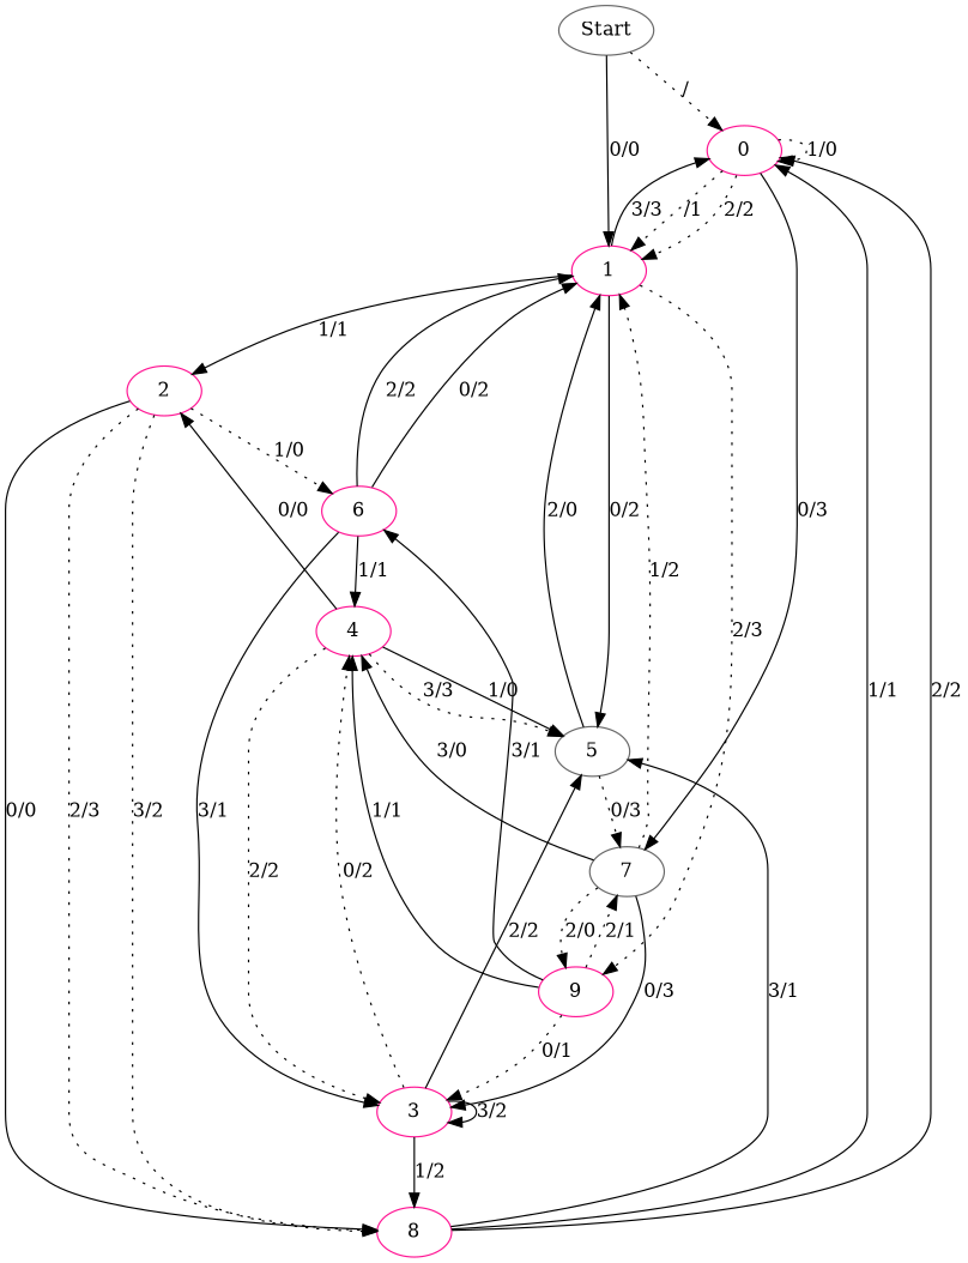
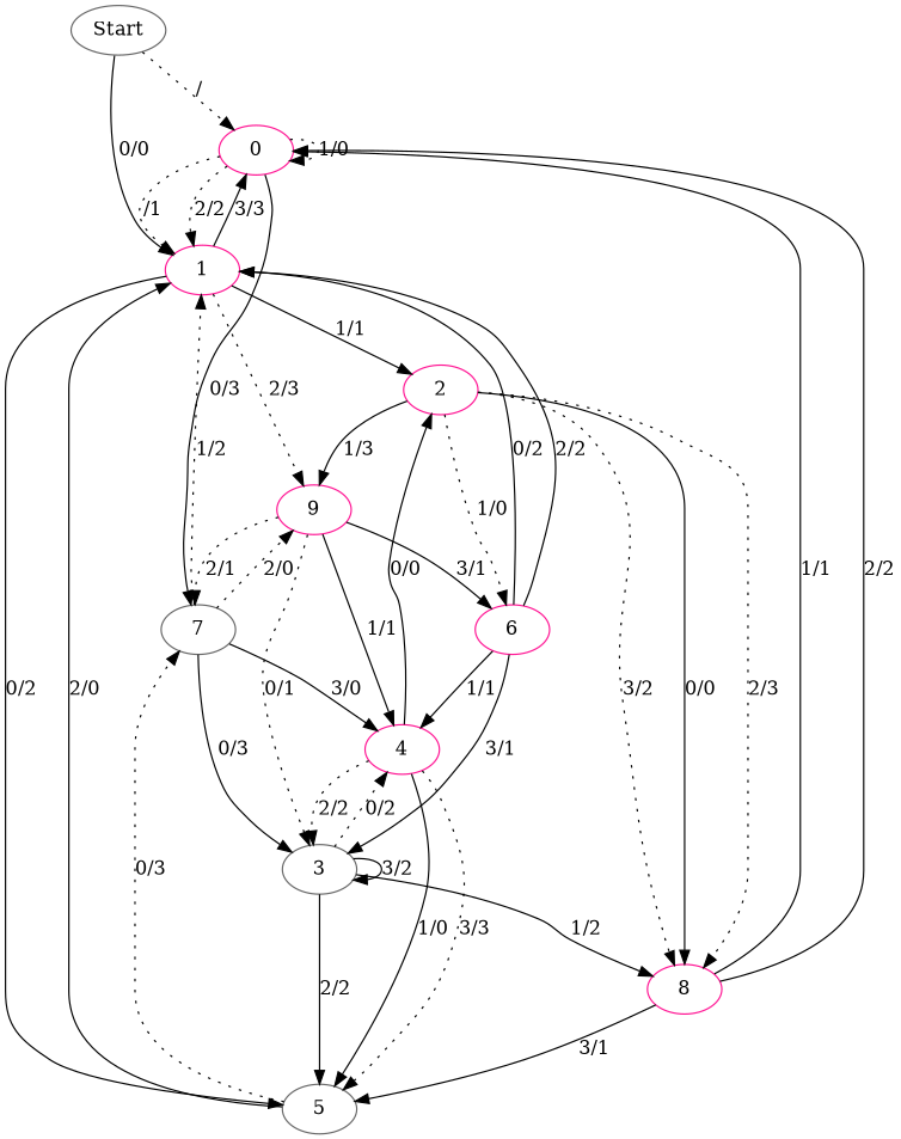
  digraph {
    node [color=deeppink]
    edge [style=solid]
    Start [color=gray40]
    0
    1
    7 [color=gray40]
    9
    5 [color=gray40]
    2
-   3
+   3 [color=gray40]
    4
    6
    8
    Start -> 0 [label="/" style=dotted]
    Start -> 1 [label="0/0"]
    0 -> 0 [label="1/0" style=dotted]
    0 -> 1 [label="/1" style=dotted]
    0 -> 1 [label="2/2" style=dotted]
    0 -> 7 [label="0/3"]
    1 -> 0 [label="3/3"]
    1 -> 9 [label="2/3" style=dotted]
    1 -> 5 [label="0/2"]
    1 -> 2 [label="1/1"]
    7 -> 1 [label="1/2" style=dotted]
    7 -> 9 [label="2/0" style=dotted]
    7 -> 3 [label="0/3"]
    7 -> 4 [label="3/0"]
    9 -> 7 [label="2/1" style=dotted]
    9 -> 3 [label="0/1" style=dotted]
    9 -> 4 [label="1/1"]
    9 -> 6 [label="3/1"]
    5 -> 1 [label="2/0"]
    5 -> 7 [label="0/3" style=dotted]
+   2 -> 9 [label="1/3"]
    2 -> 6 [label="1/0" style=dotted]
    2 -> 8 [label="3/2" style=dotted]
    2 -> 8 [label="0/0"]
    2 -> 8 [label="2/3" style=dotted]
    3 -> 5 [label="2/2"]
    3 -> 3 [label="3/2"]
    3 -> 4 [label="0/2" style=dotted]
    3 -> 8 [label="1/2"]
    4 -> 5 [label="1/0"]
    4 -> 5 [label="3/3" style=dotted]
    4 -> 2 [label="0/0"]
    4 -> 3 [label="2/2" style=dotted]
    6 -> 1 [label="0/2"]
    6 -> 1 [label="2/2"]
    6 -> 3 [label="3/1"]
    6 -> 4 [label="1/1"]
    8 -> 0 [label="1/1"]
    8 -> 0 [label="2/2"]
    8 -> 5 [label="3/1"]
  }
